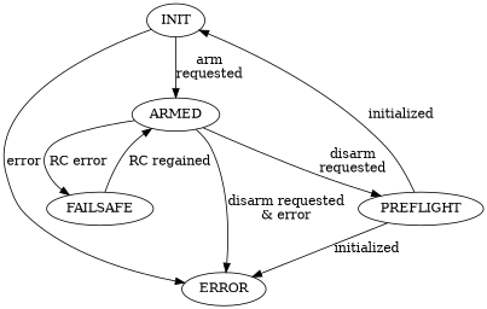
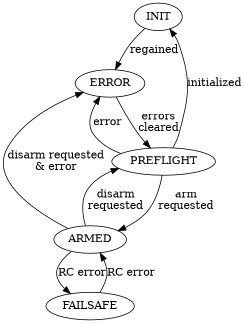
  digraph {
    INIT
    ERROR
    PREFLIGHT
    ARMED
    FAILSAFE
-   INIT -> ERROR [label=error]
+   INIT -> ERROR [label=regained]
+   ERROR -> PREFLIGHT [label="errors\ncleared"]
    PREFLIGHT -> INIT [label=initialized]
-   PREFLIGHT -> ERROR [label=initialized]
-   INIT -> ARMED [label="arm\nrequested"]
+   PREFLIGHT -> ERROR [label=error]
+   PREFLIGHT -> ARMED [label="arm\nrequested"]
    ARMED -> ERROR [label="disarm requested\n& error"]
    ARMED -> PREFLIGHT [label="disarm\nrequested"]
    ARMED -> FAILSAFE [label="RC error"]
-   FAILSAFE -> ARMED [label="RC regained"]
+   FAILSAFE -> ARMED [label="RC error"]
  }
